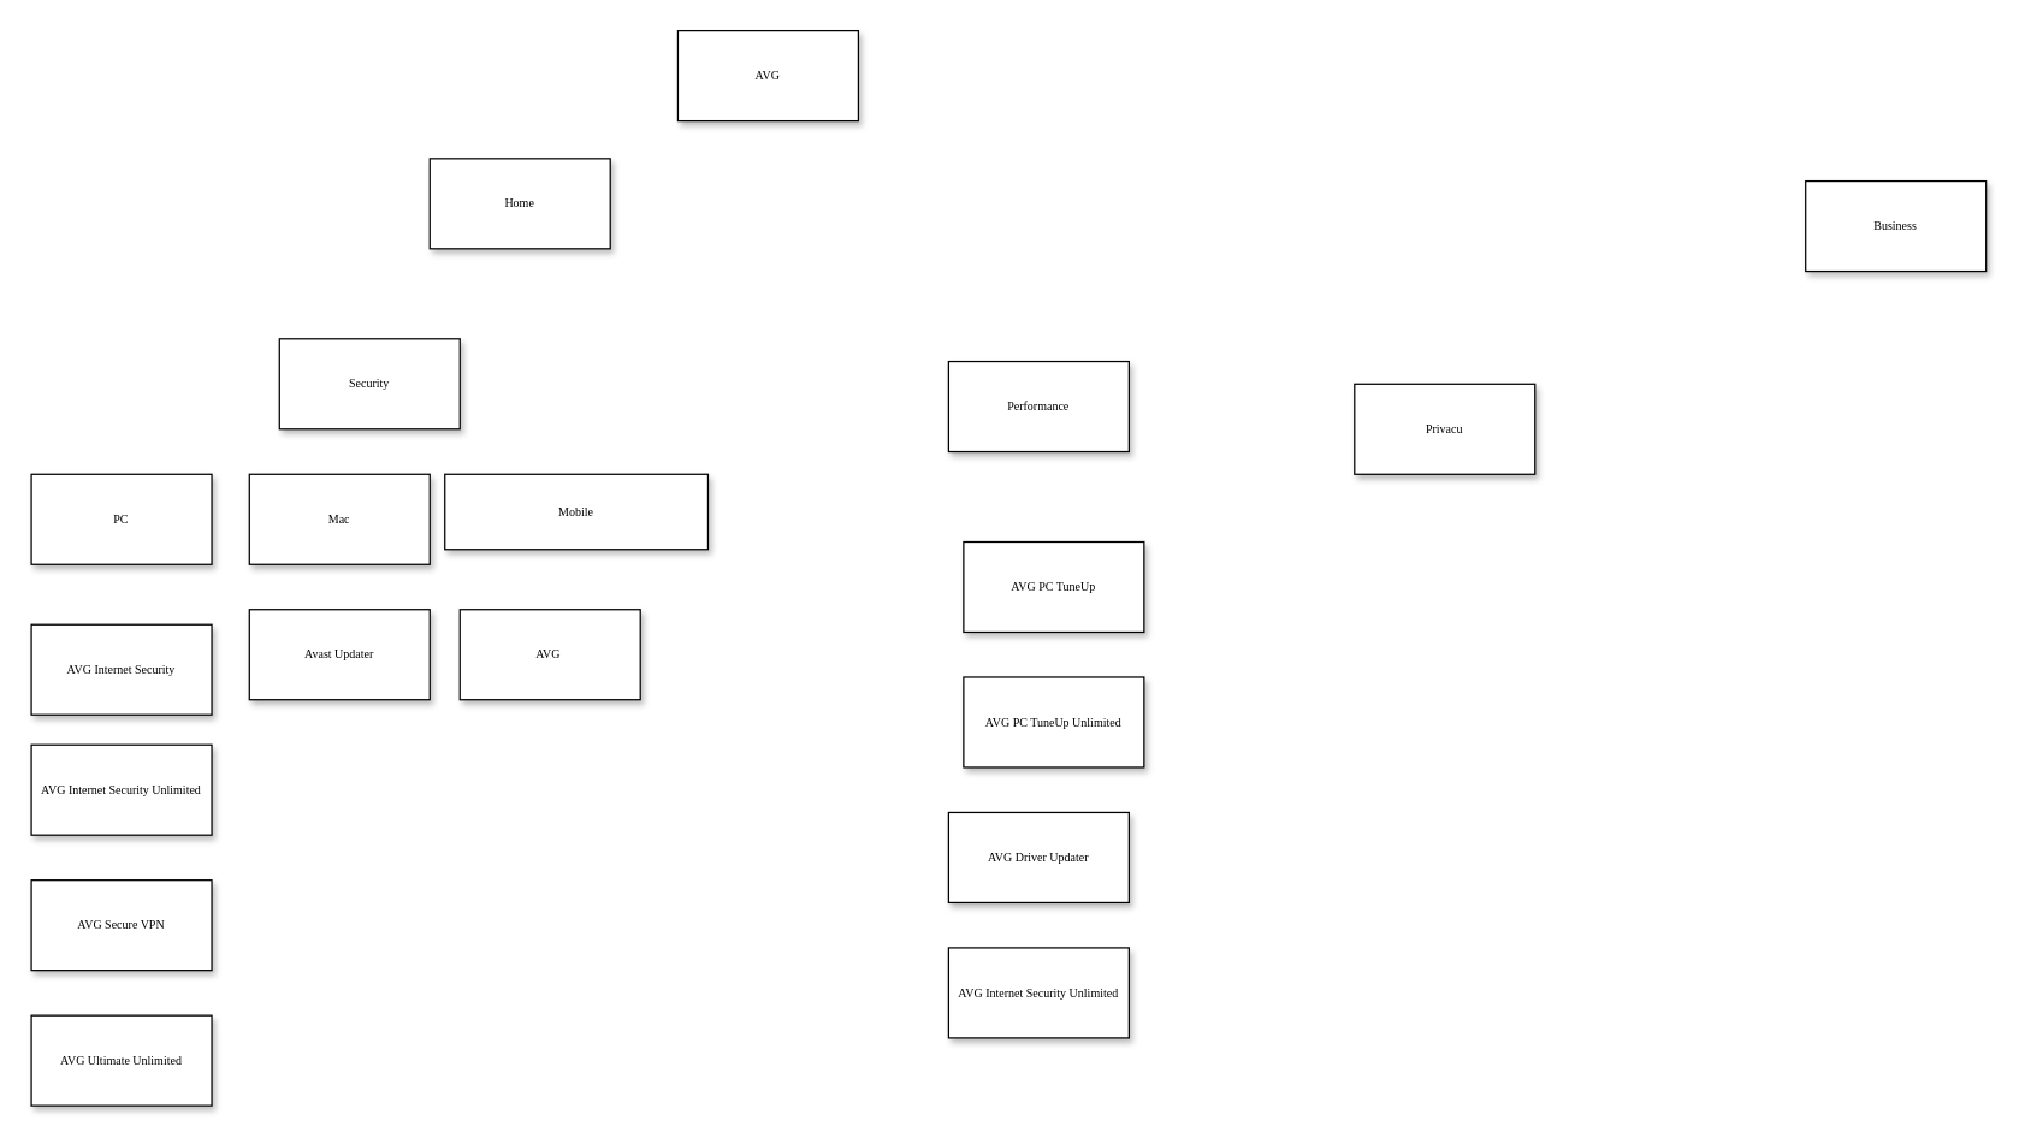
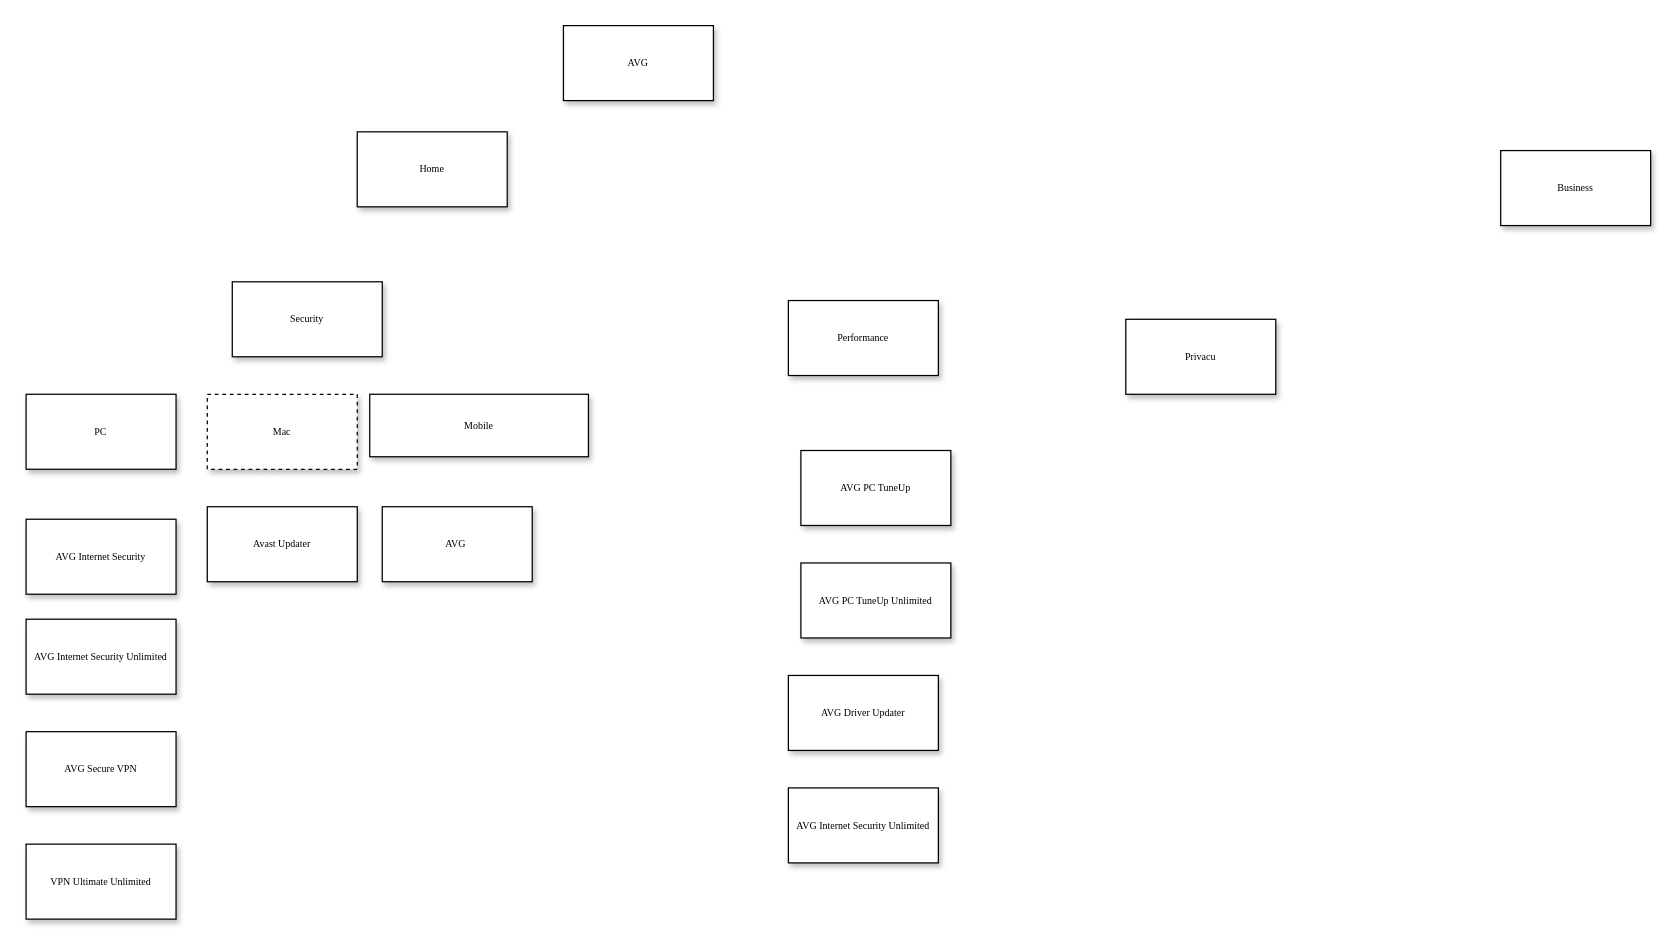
  <mxCell id="0" />
  <mxCell id="1" parent="0" />
  <mxCell id="2" value="Home" style="rounded=0;whiteSpace=wrap;html=1;shadow=1;labelBackgroundColor=none;strokeColor=#000000;strokeWidth=1;fillColor=#ffffff;fontFamily=Verdana;fontSize=8;fontColor=#000000;align=center;" parent="1" vertex="1"><mxGeometry x="285" y="105" width="120" height="60" as="geometry" /></mxCell>
  <mxCell id="3" value="Business" style="rounded=0;whiteSpace=wrap;html=1;shadow=1;labelBackgroundColor=none;strokeColor=#000000;strokeWidth=1;fillColor=#ffffff;fontFamily=Verdana;fontSize=8;fontColor=#000000;align=center;" vertex="1" parent="1"><mxGeometry x="1200" y="120" width="120" height="60" as="geometry" /></mxCell>
  <mxCell id="4" value="Security" style="rounded=0;whiteSpace=wrap;html=1;shadow=1;labelBackgroundColor=none;strokeColor=#000000;strokeWidth=1;fillColor=#ffffff;fontFamily=Verdana;fontSize=8;fontColor=#000000;align=center;" vertex="1" parent="1"><mxGeometry x="185" y="225" width="120" height="60" as="geometry" /></mxCell>
  <mxCell id="5" value="AVG Internet Security" style="rounded=0;whiteSpace=wrap;html=1;shadow=1;labelBackgroundColor=none;strokeColor=#000000;strokeWidth=1;fillColor=#ffffff;fontFamily=Verdana;fontSize=8;fontColor=#000000;align=center;" vertex="1" parent="1"><mxGeometry x="20" y="415" width="120" height="60" as="geometry" /></mxCell>
  <mxCell id="6" value="AVG Internet Security Unlimited" style="rounded=0;whiteSpace=wrap;html=1;shadow=1;labelBackgroundColor=none;strokeColor=#000000;strokeWidth=1;fillColor=#ffffff;fontFamily=Verdana;fontSize=8;fontColor=#000000;align=center;" vertex="1" parent="1"><mxGeometry x="20" y="495" width="120" height="60" as="geometry" /></mxCell>
  <mxCell id="7" value="AVG Secure VPN" style="rounded=0;whiteSpace=wrap;html=1;shadow=1;labelBackgroundColor=none;strokeColor=#000000;strokeWidth=1;fillColor=#ffffff;fontFamily=Verdana;fontSize=8;fontColor=#000000;align=center;" vertex="1" parent="1"><mxGeometry x="20" y="585" width="120" height="60" as="geometry" /></mxCell>
- <mxCell id="8" value="AVG Ultimate Unlimited" style="rounded=0;whiteSpace=wrap;html=1;shadow=1;labelBackgroundColor=none;strokeColor=#000000;strokeWidth=1;fillColor=#ffffff;fontFamily=Verdana;fontSize=8;fontColor=#000000;align=center;" vertex="1" parent="1"><mxGeometry x="20" y="675" width="120" height="60" as="geometry" /></mxCell>
+ <mxCell id="8" value="VPN Ultimate Unlimited" style="rounded=0;whiteSpace=wrap;html=1;shadow=1;labelBackgroundColor=none;strokeColor=#000000;strokeWidth=1;fillColor=#ffffff;fontFamily=Verdana;fontSize=8;fontColor=#000000;align=center;" vertex="1" parent="1"><mxGeometry x="20" y="675" width="120" height="60" as="geometry" /></mxCell>
  <mxCell id="9" value="PC" style="rounded=0;whiteSpace=wrap;html=1;shadow=1;labelBackgroundColor=none;strokeColor=#000000;strokeWidth=1;fillColor=#ffffff;fontFamily=Verdana;fontSize=8;fontColor=#000000;align=center;" vertex="1" parent="1"><mxGeometry x="20" y="315" width="120" height="60" as="geometry" /></mxCell>
- <mxCell id="10" value="Mac" style="rounded=0;whiteSpace=wrap;html=1;shadow=1;labelBackgroundColor=none;strokeColor=#000000;strokeWidth=1;fillColor=#ffffff;fontFamily=Verdana;fontSize=8;fontColor=#000000;align=center;" vertex="1" parent="1"><mxGeometry x="165" y="315" width="120" height="60" as="geometry" /></mxCell>
+ <mxCell id="10" value="Mac" style="rounded=0;whiteSpace=wrap;html=1;shadow=1;labelBackgroundColor=none;strokeColor=#000000;strokeWidth=1;fillColor=#ffffff;fontFamily=Verdana;fontSize=8;fontColor=#000000;align=center;dashed=1;" vertex="1" parent="1"><mxGeometry x="165" y="315" width="120" height="60" as="geometry" /></mxCell>
  <mxCell id="11" value="Mobile" style="rounded=0;whiteSpace=wrap;html=1;shadow=1;labelBackgroundColor=none;strokeColor=#000000;strokeWidth=1;fillColor=#ffffff;fontFamily=Verdana;fontSize=8;fontColor=#000000;align=center;" vertex="1" parent="1"><mxGeometry x="295" y="315" width="175" height="50" as="geometry" /></mxCell>
  <mxCell id="12" value="Avast Updater" style="rounded=0;whiteSpace=wrap;html=1;shadow=1;labelBackgroundColor=none;strokeColor=#000000;strokeWidth=1;fillColor=#ffffff;fontFamily=Verdana;fontSize=8;fontColor=#000000;align=center;" vertex="1" parent="1"><mxGeometry x="165" y="405" width="120" height="60" as="geometry" /></mxCell>
  <mxCell id="13" value="AVG&amp;nbsp;" style="rounded=0;whiteSpace=wrap;html=1;shadow=1;labelBackgroundColor=none;strokeColor=#000000;strokeWidth=1;fillColor=#ffffff;fontFamily=Verdana;fontSize=8;fontColor=#000000;align=center;" vertex="1" parent="1"><mxGeometry x="305" y="405" width="120" height="60" as="geometry" /></mxCell>
  <mxCell id="14" value="AVG" style="rounded=0;whiteSpace=wrap;html=1;shadow=1;labelBackgroundColor=none;strokeColor=#000000;strokeWidth=1;fillColor=#ffffff;fontFamily=Verdana;fontSize=8;fontColor=#000000;align=center;" vertex="1" parent="1"><mxGeometry x="450" y="20" width="120" height="60" as="geometry" /></mxCell>
  <mxCell id="15" value="" style="group" vertex="1" connectable="0" parent="1"><mxGeometry x="630" y="240" width="130" height="450" as="geometry" /></mxCell>
  <mxCell id="16" value="Performance" style="rounded=0;whiteSpace=wrap;html=1;shadow=1;labelBackgroundColor=none;strokeColor=#000000;strokeWidth=1;fillColor=#ffffff;fontFamily=Verdana;fontSize=8;fontColor=#000000;align=center;" vertex="1" parent="15"><mxGeometry width="120" height="60" as="geometry" /></mxCell>
  <mxCell id="17" value="AVG PC TuneUp" style="rounded=0;whiteSpace=wrap;html=1;shadow=1;labelBackgroundColor=none;strokeColor=#000000;strokeWidth=1;fillColor=#ffffff;fontFamily=Verdana;fontSize=8;fontColor=#000000;align=center;" vertex="1" parent="15"><mxGeometry x="10" y="120" width="120" height="60" as="geometry" /></mxCell>
  <mxCell id="18" value="AVG PC TuneUp Unlimited" style="rounded=0;whiteSpace=wrap;html=1;shadow=1;labelBackgroundColor=none;strokeColor=#000000;strokeWidth=1;fillColor=#ffffff;fontFamily=Verdana;fontSize=8;fontColor=#000000;align=center;" vertex="1" parent="15"><mxGeometry x="10" y="210" width="120" height="60" as="geometry" /></mxCell>
  <mxCell id="19" value="AVG Driver Updater" style="rounded=0;whiteSpace=wrap;html=1;shadow=1;labelBackgroundColor=none;strokeColor=#000000;strokeWidth=1;fillColor=#ffffff;fontFamily=Verdana;fontSize=8;fontColor=#000000;align=center;" vertex="1" parent="15"><mxGeometry y="300" width="120" height="60" as="geometry" /></mxCell>
  <mxCell id="20" value="AVG Internet Security Unlimited" style="rounded=0;whiteSpace=wrap;html=1;shadow=1;labelBackgroundColor=none;strokeColor=#000000;strokeWidth=1;fillColor=#ffffff;fontFamily=Verdana;fontSize=8;fontColor=#000000;align=center;" vertex="1" parent="15"><mxGeometry y="390" width="120" height="60" as="geometry" /></mxCell>
  <mxCell id="21" value="Privacu" style="rounded=0;whiteSpace=wrap;html=1;shadow=1;labelBackgroundColor=none;strokeColor=#000000;strokeWidth=1;fillColor=#ffffff;fontFamily=Verdana;fontSize=8;fontColor=#000000;align=center;" vertex="1" parent="1"><mxGeometry x="900" y="255" width="120" height="60" as="geometry" /></mxCell>
